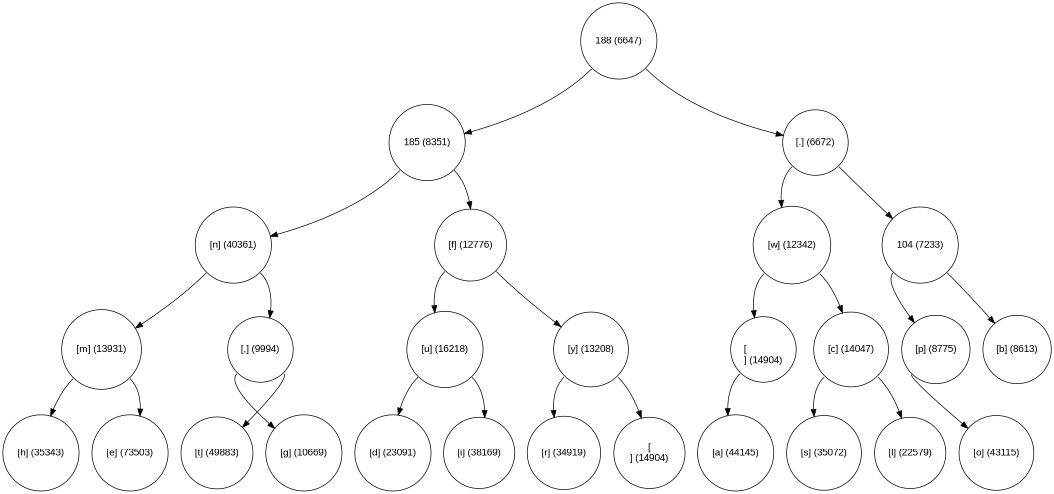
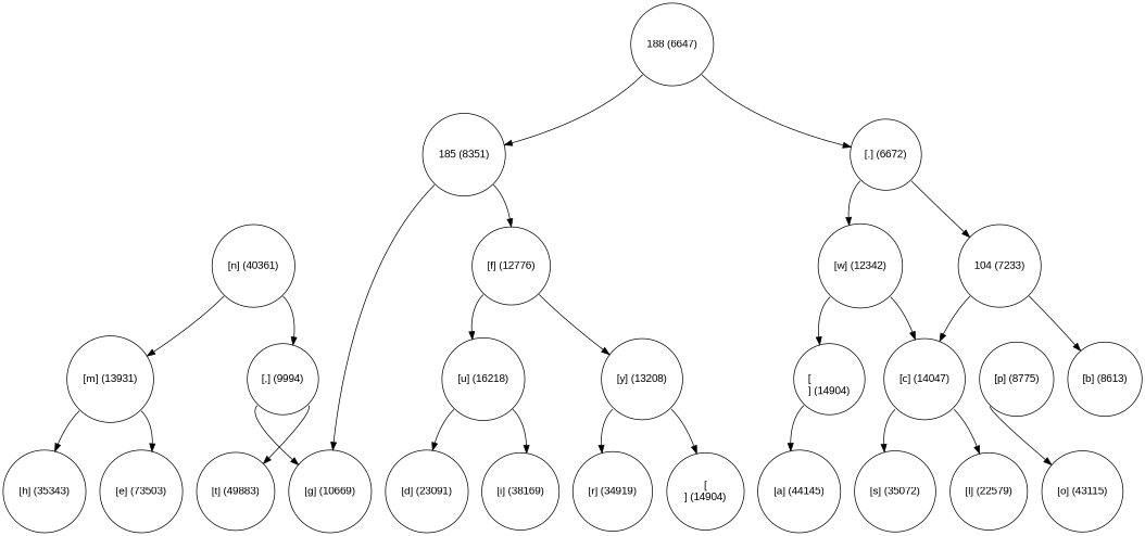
  digraph {
    fontname="Liberation Sans"
    node [fontname="Liberation Sans" shape=circle]
    edge [fontname="Liberation Sans" tailport=sw]
    n1 [label="188 (6647)" width=0.5]
    n2 [label="185 (8351)" width=0.5]
    n3 [label="[.] (6672)" width=0.5]
    n4 [label="[n] (40361)" width=0.5]
    n5 [label="[f] (12776)" width=0.5]
    n6 [label="[w] (12342)" width=0.5]
    n7 [label="104 (7233)" width=0.5]
    n8 [label="[m] (13931)" width=0.5]
    n9 [label="[,] (9994)" width=0.5]
    n10 [label="[u] (16218)" width=0.5]
    n11 [label="[y] (13208)" width=0.5]
    n12 [label="[h] (35343)" width=0.5]
    n13 [label="[e] (73503)" width=0.5]
    n14 [label="[g] (10669)" width=0.5]
    n15 [label="[t] (49883)" width=0.5]
    n16 [label="[d] (23091)" width=0.5]
    n17 [label="[i] (38169)" width=0.5]
    n18 [label="[r] (34919)" width=0.5]
    n19 [label="[\n] (14904)" width=0.5]
    n20 [label="[] (14904)" width=0.5]
    n21 [label="[c] (14047)" width=0.5]
    n22 [label="[p] (8775)" width=0.5]
    n23 [label="[b] (8613)" width=0.5]
    n24 [label="[a] (44145)" width=0.5]
    n25 [label="[s] (35072)" width=0.5]
    n26 [label="[l] (22579)" width=0.5]
    n27 [label="[o] (43115)" width=0.5]
    n1 -> n2
    n1 -> n3 [tailport=se]
-   n2 -> n4
+   n2 -> n14
    n2 -> n5 [tailport=se]
    n3 -> n6
    n3 -> n7 [tailport=se]
    n4 -> n8
    n4 -> n9 [tailport=se]
    n5 -> n10
    n5 -> n11 [tailport=se]
    n6 -> n20
    n6 -> n21 [tailport=se]
-   n7 -> n22
+   n7 -> n21
    n7 -> n23 [tailport=se]
    n8 -> n12
    n8 -> n13 [tailport=se]
    n9 -> n14
    n9 -> n15 [tailport=se]
    n10 -> n16
    n10 -> n17 [tailport=se]
    n11 -> n18
    n11 -> n19 [tailport=se]
    n20 -> n24
    n21 -> n25
    n21 -> n26 [tailport=se]
    n22 -> n27
  }
